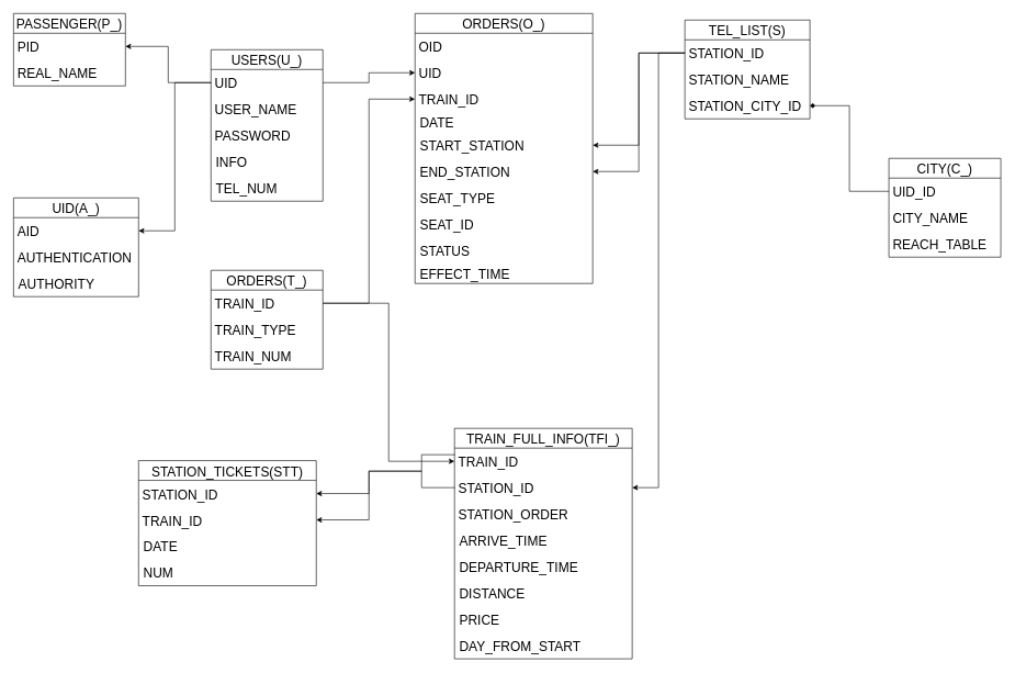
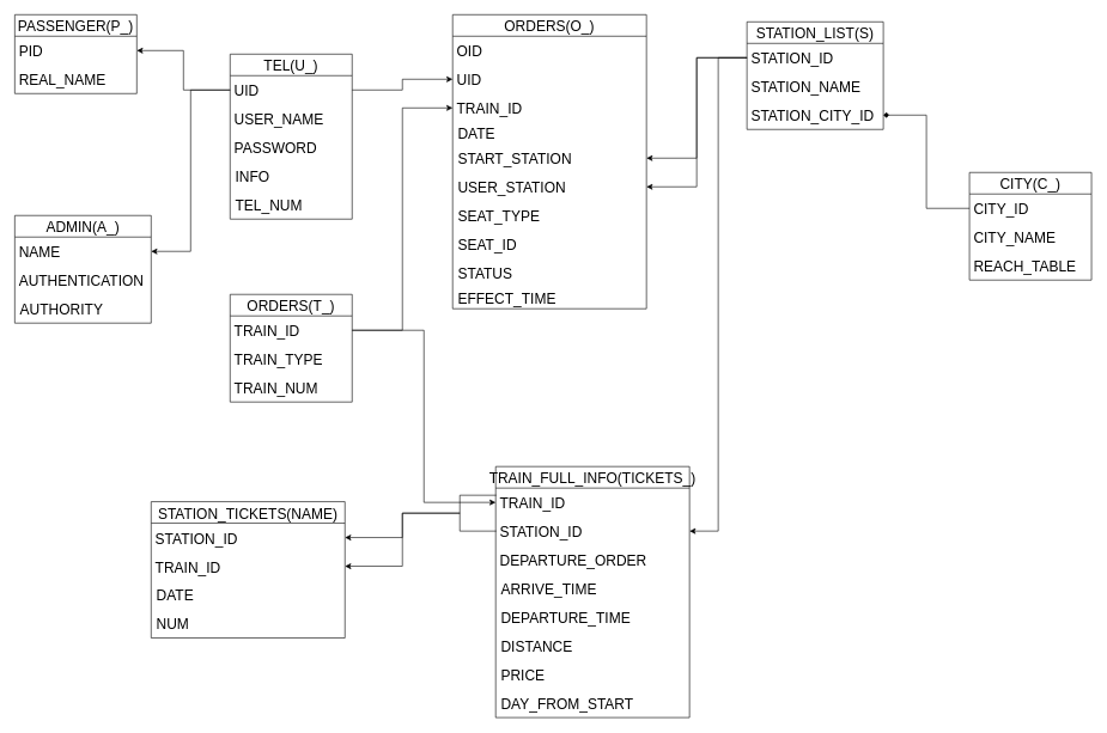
  <mxCell id="0" />
  <mxCell id="1" parent="0" />
- <mxCell id="2" value="USERS(U_)" style="swimlane;fontStyle=0;childLayout=stackLayout;horizontal=1;startSize=30;horizontalStack=0;resizeParent=1;resizeParentMax=0;resizeLast=0;collapsible=1;marginBottom=0;fontSize=20;" vertex="1" parent="1"><mxGeometry x="320" y="75" width="170" height="230" as="geometry"><mxRectangle x="70" y="60" width="100" height="30" as="alternateBounds" /></mxGeometry></mxCell>
+ <mxCell id="2" value="TEL(U_)" style="swimlane;fontStyle=0;childLayout=stackLayout;horizontal=1;startSize=30;horizontalStack=0;resizeParent=1;resizeParentMax=0;resizeLast=0;collapsible=1;marginBottom=0;fontSize=20;" vertex="1" parent="1"><mxGeometry x="320" y="75" width="170" height="230" as="geometry"><mxRectangle x="70" y="60" width="100" height="30" as="alternateBounds" /></mxGeometry></mxCell>
  <mxCell id="3" value="UID" style="text;strokeColor=none;fillColor=none;align=left;verticalAlign=middle;spacingLeft=4;spacingRight=4;overflow=hidden;points=[[0,0.5],[1,0.5]];portConstraint=eastwest;rotatable=0;fontSize=20;" vertex="1" parent="2"><mxGeometry y="30" width="170" height="40" as="geometry" /></mxCell>
  <mxCell id="4" value="USER_NAME" style="text;strokeColor=none;fillColor=none;align=left;verticalAlign=middle;spacingLeft=4;spacingRight=4;overflow=hidden;points=[[0,0.5],[1,0.5]];portConstraint=eastwest;rotatable=0;fontSize=20;" vertex="1" parent="2"><mxGeometry y="70" width="170" height="40" as="geometry" /></mxCell>
  <mxCell id="5" value="PASSWORD" style="text;strokeColor=none;fillColor=none;align=left;verticalAlign=middle;spacingLeft=4;spacingRight=4;overflow=hidden;points=[[0,0.5],[1,0.5]];portConstraint=eastwest;rotatable=0;fontSize=20;" vertex="1" parent="2"><mxGeometry y="110" width="170" height="40" as="geometry" /></mxCell>
  <mxCell id="6" value="&lt;font style=&quot;font-size: 20px&quot;&gt;&amp;nbsp;INFO&lt;/font&gt;" style="text;html=1;strokeColor=none;fillColor=none;align=left;verticalAlign=middle;whiteSpace=wrap;rounded=0;" vertex="1" parent="2"><mxGeometry y="150" width="170" height="40" as="geometry" /></mxCell>
  <mxCell id="7" value="&lt;font style=&quot;font-size: 20px&quot;&gt;&amp;nbsp;TEL_NUM&lt;/font&gt;" style="text;html=1;strokeColor=none;fillColor=none;align=left;verticalAlign=middle;whiteSpace=wrap;rounded=0;" vertex="1" parent="2"><mxGeometry y="190" width="170" height="40" as="geometry" /></mxCell>
  <mxCell id="8" value="PASSENGER(P_)" style="swimlane;fontStyle=0;childLayout=stackLayout;horizontal=1;startSize=30;horizontalStack=0;resizeParent=1;resizeParentMax=0;resizeLast=0;collapsible=1;marginBottom=0;fontSize=20;" vertex="1" parent="1"><mxGeometry x="20" y="20" width="170" height="110" as="geometry"><mxRectangle x="70" y="60" width="100" height="30" as="alternateBounds" /></mxGeometry></mxCell>
  <mxCell id="9" value="PID" style="text;strokeColor=none;fillColor=none;align=left;verticalAlign=middle;spacingLeft=4;spacingRight=4;overflow=hidden;points=[[0,0.5],[1,0.5]];portConstraint=eastwest;rotatable=0;fontSize=20;" vertex="1" parent="8"><mxGeometry y="30" width="170" height="40" as="geometry" /></mxCell>
  <mxCell id="10" value="REAL_NAME" style="text;strokeColor=none;fillColor=none;align=left;verticalAlign=middle;spacingLeft=4;spacingRight=4;overflow=hidden;points=[[0,0.5],[1,0.5]];portConstraint=eastwest;rotatable=0;fontSize=20;" vertex="1" parent="8"><mxGeometry y="70" width="170" height="40" as="geometry" /></mxCell>
- <mxCell id="11" value="UID(A_)" style="swimlane;fontStyle=0;childLayout=stackLayout;horizontal=1;startSize=30;horizontalStack=0;resizeParent=1;resizeParentMax=0;resizeLast=0;collapsible=1;marginBottom=0;fontSize=20;" vertex="1" parent="1"><mxGeometry x="20" y="300" width="190" height="150" as="geometry"><mxRectangle x="70" y="60" width="100" height="30" as="alternateBounds" /></mxGeometry></mxCell>
- <mxCell id="12" value="AID" style="text;strokeColor=none;fillColor=none;align=left;verticalAlign=middle;spacingLeft=4;spacingRight=4;overflow=hidden;points=[[0,0.5],[1,0.5]];portConstraint=eastwest;rotatable=0;fontSize=20;" vertex="1" parent="11"><mxGeometry y="30" width="190" height="40" as="geometry" /></mxCell>
+ <mxCell id="11" value="ADMIN(A_)" style="swimlane;fontStyle=0;childLayout=stackLayout;horizontal=1;startSize=30;horizontalStack=0;resizeParent=1;resizeParentMax=0;resizeLast=0;collapsible=1;marginBottom=0;fontSize=20;" vertex="1" parent="1"><mxGeometry x="20" y="300" width="190" height="150" as="geometry"><mxRectangle x="70" y="60" width="100" height="30" as="alternateBounds" /></mxGeometry></mxCell>
+ <mxCell id="12" value="NAME" style="text;strokeColor=none;fillColor=none;align=left;verticalAlign=middle;spacingLeft=4;spacingRight=4;overflow=hidden;points=[[0,0.5],[1,0.5]];portConstraint=eastwest;rotatable=0;fontSize=20;" vertex="1" parent="11"><mxGeometry y="30" width="190" height="40" as="geometry" /></mxCell>
  <mxCell id="13" value="AUTHENTICATION" style="text;strokeColor=none;fillColor=none;align=left;verticalAlign=middle;spacingLeft=4;spacingRight=4;overflow=hidden;points=[[0,0.5],[1,0.5]];portConstraint=eastwest;rotatable=0;fontSize=20;" vertex="1" parent="11"><mxGeometry y="70" width="190" height="40" as="geometry" /></mxCell>
  <mxCell id="14" value="&amp;nbsp;AUTHORITY" style="text;html=1;strokeColor=none;fillColor=none;align=left;verticalAlign=middle;whiteSpace=wrap;rounded=0;fontSize=20;" vertex="1" parent="11"><mxGeometry y="110" width="190" height="40" as="geometry" /></mxCell>
  <mxCell id="15" value="ORDERS(T_)" style="swimlane;fontStyle=0;childLayout=stackLayout;horizontal=1;startSize=30;horizontalStack=0;resizeParent=1;resizeParentMax=0;resizeLast=0;collapsible=1;marginBottom=0;fontSize=20;" vertex="1" parent="1"><mxGeometry x="320" y="410" width="170" height="150" as="geometry"><mxRectangle x="70" y="60" width="100" height="30" as="alternateBounds" /></mxGeometry></mxCell>
  <mxCell id="16" value="TRAIN_ID" style="text;strokeColor=none;fillColor=none;align=left;verticalAlign=middle;spacingLeft=4;spacingRight=4;overflow=hidden;points=[[0,0.5],[1,0.5]];portConstraint=eastwest;rotatable=0;fontSize=20;" vertex="1" parent="15"><mxGeometry y="30" width="170" height="40" as="geometry" /></mxCell>
  <mxCell id="17" value="TRAIN_TYPE" style="text;strokeColor=none;fillColor=none;align=left;verticalAlign=middle;spacingLeft=4;spacingRight=4;overflow=hidden;points=[[0,0.5],[1,0.5]];portConstraint=eastwest;rotatable=0;fontSize=20;" vertex="1" parent="15"><mxGeometry y="70" width="170" height="40" as="geometry" /></mxCell>
  <mxCell id="18" value="TRAIN_NUM" style="text;strokeColor=none;fillColor=none;align=left;verticalAlign=middle;spacingLeft=4;spacingRight=4;overflow=hidden;points=[[0,0.5],[1,0.5]];portConstraint=eastwest;rotatable=0;fontSize=20;" vertex="1" parent="15"><mxGeometry y="110" width="170" height="40" as="geometry" /></mxCell>
  <mxCell id="19" value="CITY(C_)" style="swimlane;fontStyle=0;childLayout=stackLayout;horizontal=1;startSize=30;horizontalStack=0;resizeParent=1;resizeParentMax=0;resizeLast=0;collapsible=1;marginBottom=0;fontSize=20;" vertex="1" parent="1"><mxGeometry x="1350" y="240" width="170" height="150" as="geometry"><mxRectangle x="70" y="60" width="100" height="30" as="alternateBounds" /></mxGeometry></mxCell>
- <mxCell id="20" value="UID_ID" style="text;strokeColor=none;fillColor=none;align=left;verticalAlign=middle;spacingLeft=4;spacingRight=4;overflow=hidden;points=[[0,0.5],[1,0.5]];portConstraint=eastwest;rotatable=0;fontSize=20;" vertex="1" parent="19"><mxGeometry y="30" width="170" height="40" as="geometry" /></mxCell>
+ <mxCell id="20" value="CITY_ID" style="text;strokeColor=none;fillColor=none;align=left;verticalAlign=middle;spacingLeft=4;spacingRight=4;overflow=hidden;points=[[0,0.5],[1,0.5]];portConstraint=eastwest;rotatable=0;fontSize=20;" vertex="1" parent="19"><mxGeometry y="30" width="170" height="40" as="geometry" /></mxCell>
  <mxCell id="21" value="CITY_NAME" style="text;strokeColor=none;fillColor=none;align=left;verticalAlign=middle;spacingLeft=4;spacingRight=4;overflow=hidden;points=[[0,0.5],[1,0.5]];portConstraint=eastwest;rotatable=0;fontSize=20;" vertex="1" parent="19"><mxGeometry y="70" width="170" height="40" as="geometry" /></mxCell>
  <mxCell id="22" value="REACH_TABLE" style="text;strokeColor=none;fillColor=none;align=left;verticalAlign=middle;spacingLeft=4;spacingRight=4;overflow=hidden;points=[[0,0.5],[1,0.5]];portConstraint=eastwest;rotatable=0;fontSize=20;" vertex="1" parent="19"><mxGeometry y="110" width="170" height="40" as="geometry" /></mxCell>
- <mxCell id="23" value="TEL_LIST(S)" style="swimlane;fontStyle=0;childLayout=stackLayout;horizontal=1;startSize=30;horizontalStack=0;resizeParent=1;resizeParentMax=0;resizeLast=0;collapsible=1;marginBottom=0;fontSize=20;" vertex="1" parent="1"><mxGeometry x="1040" y="30" width="190" height="150" as="geometry"><mxRectangle x="70" y="60" width="100" height="30" as="alternateBounds" /></mxGeometry></mxCell>
+ <mxCell id="23" value="STATION_LIST(S)" style="swimlane;fontStyle=0;childLayout=stackLayout;horizontal=1;startSize=30;horizontalStack=0;resizeParent=1;resizeParentMax=0;resizeLast=0;collapsible=1;marginBottom=0;fontSize=20;" vertex="1" parent="1"><mxGeometry x="1040" y="30" width="190" height="150" as="geometry"><mxRectangle x="70" y="60" width="100" height="30" as="alternateBounds" /></mxGeometry></mxCell>
  <mxCell id="24" value="STATION_ID" style="text;strokeColor=none;fillColor=none;align=left;verticalAlign=middle;spacingLeft=4;spacingRight=4;overflow=hidden;points=[[0,0.5],[1,0.5]];portConstraint=eastwest;rotatable=0;fontSize=20;" vertex="1" parent="23"><mxGeometry y="30" width="190" height="40" as="geometry" /></mxCell>
  <mxCell id="25" value="STATION_NAME" style="text;strokeColor=none;fillColor=none;align=left;verticalAlign=middle;spacingLeft=4;spacingRight=4;overflow=hidden;points=[[0,0.5],[1,0.5]];portConstraint=eastwest;rotatable=0;fontSize=20;" vertex="1" parent="23"><mxGeometry y="70" width="190" height="40" as="geometry" /></mxCell>
  <mxCell id="26" value="STATION_CITY_ID" style="text;strokeColor=none;fillColor=none;align=left;verticalAlign=middle;spacingLeft=4;spacingRight=4;overflow=hidden;points=[[0,0.5],[1,0.5]];portConstraint=eastwest;rotatable=0;fontSize=20;" vertex="1" parent="23"><mxGeometry y="110" width="190" height="40" as="geometry" /></mxCell>
- <mxCell id="27" value="TRAIN_FULL_INFO(TFI_)" style="swimlane;fontStyle=0;childLayout=stackLayout;horizontal=1;startSize=30;horizontalStack=0;resizeParent=1;resizeParentMax=0;resizeLast=0;collapsible=1;marginBottom=0;fontSize=20;" vertex="1" parent="1"><mxGeometry x="690" y="650" width="270" height="350" as="geometry"><mxRectangle x="70" y="60" width="100" height="30" as="alternateBounds" /></mxGeometry></mxCell>
+ <mxCell id="27" value="TRAIN_FULL_INFO(TICKETS_)" style="swimlane;fontStyle=0;childLayout=stackLayout;horizontal=1;startSize=30;horizontalStack=0;resizeParent=1;resizeParentMax=0;resizeLast=0;collapsible=1;marginBottom=0;fontSize=20;" vertex="1" parent="1"><mxGeometry x="690" y="650" width="270" height="350" as="geometry"><mxRectangle x="70" y="60" width="100" height="30" as="alternateBounds" /></mxGeometry></mxCell>
  <mxCell id="28" value="TRAIN_ID" style="text;strokeColor=none;fillColor=none;align=left;verticalAlign=middle;spacingLeft=4;spacingRight=4;overflow=hidden;points=[[0,0.5],[1,0.5]];portConstraint=eastwest;rotatable=0;fontSize=20;" vertex="1" parent="27"><mxGeometry y="30" width="270" height="40" as="geometry" /></mxCell>
  <mxCell id="29" value="STATION_ID" style="text;strokeColor=none;fillColor=none;align=left;verticalAlign=middle;spacingLeft=4;spacingRight=4;overflow=hidden;points=[[0,0.5],[1,0.5]];portConstraint=eastwest;rotatable=0;fontSize=20;" vertex="1" parent="27"><mxGeometry y="70" width="270" height="40" as="geometry" /></mxCell>
- <mxCell id="30" value="STATION_ORDER" style="text;strokeColor=none;fillColor=none;align=left;verticalAlign=middle;spacingLeft=4;spacingRight=4;overflow=hidden;points=[[0,0.5],[1,0.5]];portConstraint=eastwest;rotatable=0;fontSize=20;" vertex="1" parent="27"><mxGeometry y="110" width="270" height="40" as="geometry" /></mxCell>
+ <mxCell id="30" value="DEPARTURE_ORDER" style="text;strokeColor=none;fillColor=none;align=left;verticalAlign=middle;spacingLeft=4;spacingRight=4;overflow=hidden;points=[[0,0.5],[1,0.5]];portConstraint=eastwest;rotatable=0;fontSize=20;" vertex="1" parent="27"><mxGeometry y="110" width="270" height="40" as="geometry" /></mxCell>
  <mxCell id="31" value="&amp;nbsp;ARRIVE_TIME" style="text;html=1;strokeColor=none;fillColor=none;align=left;verticalAlign=middle;whiteSpace=wrap;rounded=0;fontSize=20;" vertex="1" parent="27"><mxGeometry y="150" width="270" height="40" as="geometry" /></mxCell>
  <mxCell id="32" value="&amp;nbsp;DEPARTURE_TIME" style="text;html=1;strokeColor=none;fillColor=none;align=left;verticalAlign=middle;whiteSpace=wrap;rounded=0;fontSize=20;" vertex="1" parent="27"><mxGeometry y="190" width="270" height="40" as="geometry" /></mxCell>
  <mxCell id="33" value="&amp;nbsp;DISTANCE" style="text;html=1;strokeColor=none;fillColor=none;align=left;verticalAlign=middle;whiteSpace=wrap;rounded=0;fontSize=20;" vertex="1" parent="27"><mxGeometry y="230" width="270" height="40" as="geometry" /></mxCell>
  <mxCell id="34" value="&amp;nbsp;PRICE" style="text;html=1;strokeColor=none;fillColor=none;align=left;verticalAlign=middle;whiteSpace=wrap;rounded=0;fontSize=20;" vertex="1" parent="27"><mxGeometry y="270" width="270" height="40" as="geometry" /></mxCell>
  <mxCell id="35" value="&amp;nbsp;DAY_FROM_START" style="text;html=1;strokeColor=none;fillColor=none;align=left;verticalAlign=middle;whiteSpace=wrap;rounded=0;fontSize=20;" vertex="1" parent="27"><mxGeometry y="310" width="270" height="40" as="geometry" /></mxCell>
- <mxCell id="36" value="STATION_TICKETS(STT)" style="swimlane;fontStyle=0;childLayout=stackLayout;horizontal=1;startSize=30;horizontalStack=0;resizeParent=1;resizeParentMax=0;resizeLast=0;collapsible=1;marginBottom=0;fontSize=20;" vertex="1" parent="1"><mxGeometry x="210" y="699" width="270" height="190" as="geometry"><mxRectangle x="70" y="60" width="100" height="30" as="alternateBounds" /></mxGeometry></mxCell>
+ <mxCell id="36" value="STATION_TICKETS(NAME)" style="swimlane;fontStyle=0;childLayout=stackLayout;horizontal=1;startSize=30;horizontalStack=0;resizeParent=1;resizeParentMax=0;resizeLast=0;collapsible=1;marginBottom=0;fontSize=20;" vertex="1" parent="1"><mxGeometry x="210" y="699" width="270" height="190" as="geometry"><mxRectangle x="70" y="60" width="100" height="30" as="alternateBounds" /></mxGeometry></mxCell>
  <mxCell id="37" value="STATION_ID" style="text;strokeColor=none;fillColor=none;align=left;verticalAlign=middle;spacingLeft=4;spacingRight=4;overflow=hidden;points=[[0,0.5],[1,0.5]];portConstraint=eastwest;rotatable=0;fontSize=20;" vertex="1" parent="36"><mxGeometry y="30" width="270" height="40" as="geometry" /></mxCell>
  <mxCell id="38" value="TRAIN_ID" style="text;strokeColor=none;fillColor=none;align=left;verticalAlign=middle;spacingLeft=4;spacingRight=4;overflow=hidden;points=[[0,0.5],[1,0.5]];portConstraint=eastwest;rotatable=0;fontSize=20;" vertex="1" parent="36"><mxGeometry y="70" width="270" height="40" as="geometry" /></mxCell>
  <mxCell id="39" value="&amp;nbsp;DATE" style="text;html=1;strokeColor=none;fillColor=none;align=left;verticalAlign=middle;whiteSpace=wrap;rounded=0;fontSize=20;" vertex="1" parent="36"><mxGeometry y="110" width="270" height="40" as="geometry" /></mxCell>
  <mxCell id="40" value="&amp;nbsp;NUM" style="text;html=1;strokeColor=none;fillColor=none;align=left;verticalAlign=middle;whiteSpace=wrap;rounded=0;fontSize=20;" vertex="1" parent="36"><mxGeometry y="150" width="270" height="40" as="geometry" /></mxCell>
  <mxCell id="41" value="ORDERS(O_)" style="swimlane;fontStyle=0;childLayout=stackLayout;horizontal=1;startSize=30;horizontalStack=0;resizeParent=1;resizeParentMax=0;resizeLast=0;collapsible=1;marginBottom=0;fontSize=20;" vertex="1" parent="1"><mxGeometry x="630" y="20" width="270" height="410" as="geometry"><mxRectangle x="70" y="60" width="100" height="30" as="alternateBounds" /></mxGeometry></mxCell>
  <mxCell id="42" value="OID" style="text;strokeColor=none;fillColor=none;align=left;verticalAlign=middle;spacingLeft=4;spacingRight=4;overflow=hidden;points=[[0,0.5],[1,0.5]];portConstraint=eastwest;rotatable=0;fontSize=20;" vertex="1" parent="41"><mxGeometry y="30" width="270" height="40" as="geometry" /></mxCell>
  <mxCell id="43" value="UID" style="text;strokeColor=none;fillColor=none;align=left;verticalAlign=middle;spacingLeft=4;spacingRight=4;overflow=hidden;points=[[0,0.5],[1,0.5]];portConstraint=eastwest;rotatable=0;fontSize=20;" vertex="1" parent="41"><mxGeometry y="70" width="270" height="40" as="geometry" /></mxCell>
  <mxCell id="44" value="TRAIN_ID" style="text;strokeColor=none;fillColor=none;align=left;verticalAlign=middle;spacingLeft=4;spacingRight=4;overflow=hidden;points=[[0,0.5],[1,0.5]];portConstraint=eastwest;rotatable=0;fontSize=20;" vertex="1" parent="41"><mxGeometry y="110" width="270" height="40" as="geometry" /></mxCell>
  <mxCell id="45" value="&amp;nbsp;DATE" style="text;html=1;strokeColor=none;fillColor=none;align=left;verticalAlign=middle;whiteSpace=wrap;rounded=0;fontSize=20;" vertex="1" parent="41"><mxGeometry y="150" width="270" height="30" as="geometry" /></mxCell>
  <mxCell id="46" value="&amp;nbsp;START_STATION" style="text;html=1;strokeColor=none;fillColor=none;align=left;verticalAlign=middle;whiteSpace=wrap;rounded=0;fontSize=20;" vertex="1" parent="41"><mxGeometry y="180" width="270" height="40" as="geometry" /></mxCell>
- <mxCell id="47" value="&amp;nbsp;END_STATION" style="text;html=1;strokeColor=none;fillColor=none;align=left;verticalAlign=middle;whiteSpace=wrap;rounded=0;fontSize=20;" vertex="1" parent="41"><mxGeometry y="220" width="270" height="40" as="geometry" /></mxCell>
+ <mxCell id="47" value="&amp;nbsp;USER_STATION" style="text;html=1;strokeColor=none;fillColor=none;align=left;verticalAlign=middle;whiteSpace=wrap;rounded=0;fontSize=20;" vertex="1" parent="41"><mxGeometry y="220" width="270" height="40" as="geometry" /></mxCell>
  <mxCell id="48" value="&amp;nbsp;SEAT_TYPE" style="text;html=1;strokeColor=none;fillColor=none;align=left;verticalAlign=middle;whiteSpace=wrap;rounded=0;fontSize=20;" vertex="1" parent="41"><mxGeometry y="260" width="270" height="40" as="geometry" /></mxCell>
  <mxCell id="49" value="&amp;nbsp;SEAT_ID" style="text;html=1;strokeColor=none;fillColor=none;align=left;verticalAlign=middle;whiteSpace=wrap;rounded=0;fontSize=20;" vertex="1" parent="41"><mxGeometry y="300" width="270" height="40" as="geometry" /></mxCell>
  <mxCell id="50" value="&amp;nbsp;STATUS" style="text;html=1;strokeColor=none;fillColor=none;align=left;verticalAlign=middle;whiteSpace=wrap;rounded=0;fontSize=20;" vertex="1" parent="41"><mxGeometry y="340" width="270" height="40" as="geometry" /></mxCell>
  <mxCell id="51" value="&amp;nbsp;EFFECT_TIME" style="text;html=1;strokeColor=none;fillColor=none;align=left;verticalAlign=middle;whiteSpace=wrap;rounded=0;fontSize=20;" vertex="1" parent="41"><mxGeometry y="380" width="270" height="30" as="geometry" /></mxCell>
  <mxCell id="52" style="edgeStyle=orthogonalEdgeStyle;rounded=0;orthogonalLoop=1;jettySize=auto;html=1;exitX=0.5;exitY=1;exitDx=0;exitDy=0;entryX=1;entryY=0.5;entryDx=0;entryDy=0;fontSize=20;" edge="1" parent="1" source="54" target="38"><mxGeometry relative="1" as="geometry" /></mxCell>
  <mxCell id="53" style="edgeStyle=orthogonalEdgeStyle;rounded=0;orthogonalLoop=1;jettySize=auto;html=1;exitX=0.5;exitY=1;exitDx=0;exitDy=0;entryX=1;entryY=0.5;entryDx=0;entryDy=0;fontSize=20;" edge="1" parent="1" source="54" target="37"><mxGeometry relative="1" as="geometry" /></mxCell>
  <mxCell id="54" value="" style="shape=partialRectangle;whiteSpace=wrap;html=1;bottom=1;right=1;left=1;top=0;fillColor=none;routingCenterX=-0.5;fontSize=20;direction=south;" vertex="1" parent="1"><mxGeometry x="640" y="690" width="50" height="50" as="geometry" /></mxCell>
  <mxCell id="55" style="edgeStyle=orthogonalEdgeStyle;rounded=0;orthogonalLoop=1;jettySize=auto;html=1;exitX=1;exitY=0.5;exitDx=0;exitDy=0;entryX=0;entryY=0.5;entryDx=0;entryDy=0;fontSize=20;" edge="1" parent="1" source="16" target="44"><mxGeometry relative="1" as="geometry" /></mxCell>
  <mxCell id="56" style="edgeStyle=orthogonalEdgeStyle;rounded=0;orthogonalLoop=1;jettySize=auto;html=1;exitX=1;exitY=0.5;exitDx=0;exitDy=0;entryX=0;entryY=0.5;entryDx=0;entryDy=0;fontSize=20;" edge="1" parent="1" source="3" target="43"><mxGeometry relative="1" as="geometry" /></mxCell>
  <mxCell id="57" style="edgeStyle=orthogonalEdgeStyle;rounded=0;orthogonalLoop=1;jettySize=auto;html=1;exitX=0;exitY=0.5;exitDx=0;exitDy=0;entryX=1;entryY=0.5;entryDx=0;entryDy=0;fontSize=20;endArrow=diamond;" edge="1" parent="1" source="20" target="26"><mxGeometry relative="1" as="geometry" /></mxCell>
  <mxCell id="58" style="edgeStyle=orthogonalEdgeStyle;rounded=0;orthogonalLoop=1;jettySize=auto;html=1;exitX=0;exitY=0.5;exitDx=0;exitDy=0;entryX=1;entryY=0.5;entryDx=0;entryDy=0;fontSize=20;" edge="1" parent="1" source="24" target="46"><mxGeometry relative="1" as="geometry" /></mxCell>
  <mxCell id="59" style="edgeStyle=orthogonalEdgeStyle;rounded=0;orthogonalLoop=1;jettySize=auto;html=1;exitX=0;exitY=0.5;exitDx=0;exitDy=0;entryX=1;entryY=0.5;entryDx=0;entryDy=0;fontSize=20;" edge="1" parent="1" source="24" target="47"><mxGeometry relative="1" as="geometry" /></mxCell>
  <mxCell id="60" style="edgeStyle=orthogonalEdgeStyle;rounded=0;orthogonalLoop=1;jettySize=auto;html=1;exitX=0;exitY=0.5;exitDx=0;exitDy=0;entryX=1;entryY=0.5;entryDx=0;entryDy=0;fontSize=20;" edge="1" parent="1" source="3" target="12"><mxGeometry relative="1" as="geometry" /></mxCell>
  <mxCell id="61" style="edgeStyle=orthogonalEdgeStyle;rounded=0;orthogonalLoop=1;jettySize=auto;html=1;exitX=0;exitY=0.5;exitDx=0;exitDy=0;entryX=1;entryY=0.5;entryDx=0;entryDy=0;fontSize=20;" edge="1" parent="1" source="3" target="9"><mxGeometry relative="1" as="geometry" /></mxCell>
  <mxCell id="62" style="edgeStyle=orthogonalEdgeStyle;rounded=0;orthogonalLoop=1;jettySize=auto;html=1;exitX=0;exitY=0.5;exitDx=0;exitDy=0;entryX=1;entryY=0.5;entryDx=0;entryDy=0;fontSize=20;" edge="1" parent="1" source="24" target="29"><mxGeometry relative="1" as="geometry" /></mxCell>
  <mxCell id="63" style="edgeStyle=orthogonalEdgeStyle;rounded=0;orthogonalLoop=1;jettySize=auto;html=1;exitX=1;exitY=0.5;exitDx=0;exitDy=0;entryX=0;entryY=0.5;entryDx=0;entryDy=0;fontSize=20;" edge="1" parent="1" source="16" target="28"><mxGeometry relative="1" as="geometry" /></mxCell>
